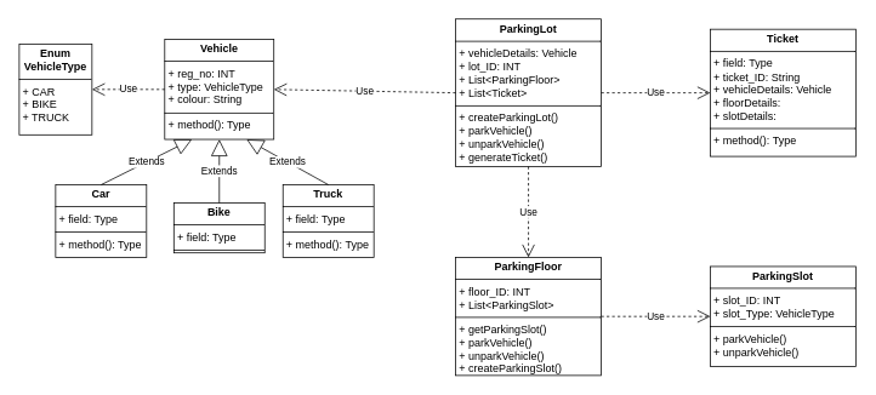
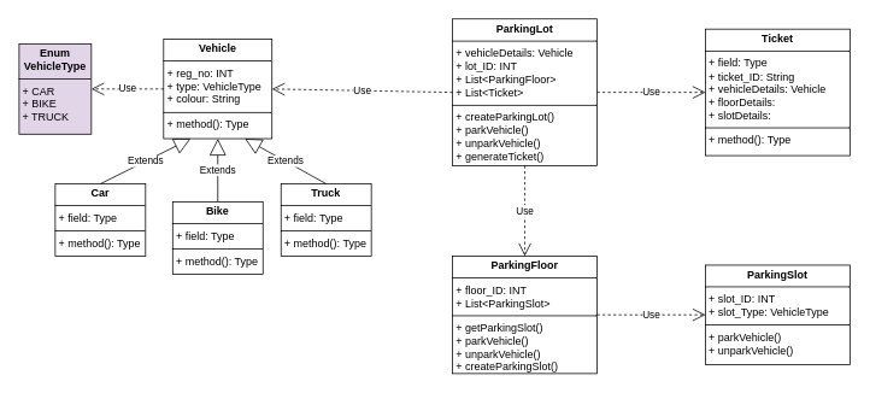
  <mxCell id="0" />
  <mxCell id="1" parent="0" />
  <mxCell id="2" value="" style="group" vertex="1" connectable="0" parent="1"><mxGeometry x="60" y="43" width="430" height="260" as="geometry" /></mxCell>
  <mxCell id="3" value="&lt;p style=&quot;margin:0px;margin-top:4px;text-align:center;&quot;&gt;&lt;b&gt;Vehicle&lt;/b&gt;&lt;/p&gt;&lt;hr size=&quot;1&quot; style=&quot;border-style:solid;&quot;&gt;&lt;p style=&quot;margin:0px;margin-left:4px;&quot;&gt;&lt;span style=&quot;background-color: transparent; color: light-dark(rgb(0, 0, 0), rgb(255, 255, 255));&quot;&gt;+ reg_no: INT&lt;/span&gt;&lt;/p&gt;&lt;p style=&quot;margin:0px;margin-left:4px;&quot;&gt;+ type: VehicleType&lt;/p&gt;&lt;p style=&quot;margin:0px;margin-left:4px;&quot;&gt;+ colour: String&lt;/p&gt;&lt;hr size=&quot;1&quot; style=&quot;border-style:solid;&quot;&gt;&lt;p style=&quot;margin:0px;margin-left:4px;&quot;&gt;+ method(): Type&lt;/p&gt;" style="verticalAlign=top;align=left;overflow=fill;html=1;whiteSpace=wrap;" vertex="1" parent="2"><mxGeometry x="120" width="120" height="110" as="geometry" /></mxCell>
  <mxCell id="4" value="&lt;p style=&quot;margin:0px;margin-top:4px;text-align:center;&quot;&gt;&lt;b&gt;Car&lt;/b&gt;&lt;/p&gt;&lt;hr size=&quot;1&quot; style=&quot;border-style:solid;&quot;&gt;&lt;p style=&quot;margin:0px;margin-left:4px;&quot;&gt;+ field: Type&lt;/p&gt;&lt;hr size=&quot;1&quot; style=&quot;border-style:solid;&quot;&gt;&lt;p style=&quot;margin:0px;margin-left:4px;&quot;&gt;+ method(): Type&lt;/p&gt;" style="verticalAlign=top;align=left;overflow=fill;html=1;whiteSpace=wrap;" vertex="1" parent="2"><mxGeometry y="160" width="100" height="80" as="geometry" /></mxCell>
- <mxCell id="5" value="&lt;p style=&quot;margin:0px;margin-top:4px;text-align:center;&quot;&gt;&lt;b&gt;Bike&lt;/b&gt;&lt;/p&gt;&lt;hr size=&quot;1&quot; style=&quot;border-style:solid;&quot;&gt;&lt;p style=&quot;margin:0px;margin-left:4px;&quot;&gt;+ field: Type&lt;/p&gt;&lt;hr size=&quot;1&quot; style=&quot;border-style:solid;&quot;&gt;&lt;p style=&quot;margin:0px;margin-left:4px;&quot;&gt;+ method(): Type&lt;/p&gt;" style="verticalAlign=top;align=left;overflow=fill;html=1;whiteSpace=wrap;" vertex="1" parent="2"><mxGeometry x="130" y="180" width="100" height="55" as="geometry" /></mxCell>
+ <mxCell id="5" value="&lt;p style=&quot;margin:0px;margin-top:4px;text-align:center;&quot;&gt;&lt;b&gt;Bike&lt;/b&gt;&lt;/p&gt;&lt;hr size=&quot;1&quot; style=&quot;border-style:solid;&quot;&gt;&lt;p style=&quot;margin:0px;margin-left:4px;&quot;&gt;+ field: Type&lt;/p&gt;&lt;hr size=&quot;1&quot; style=&quot;border-style:solid;&quot;&gt;&lt;p style=&quot;margin:0px;margin-left:4px;&quot;&gt;+ method(): Type&lt;/p&gt;" style="verticalAlign=top;align=left;overflow=fill;html=1;whiteSpace=wrap;" vertex="1" parent="2"><mxGeometry x="130" y="180" width="100" height="80" as="geometry" /></mxCell>
  <mxCell id="6" value="&lt;p style=&quot;margin:0px;margin-top:4px;text-align:center;&quot;&gt;&lt;b&gt;Truck&lt;/b&gt;&lt;/p&gt;&lt;hr size=&quot;1&quot; style=&quot;border-style:solid;&quot;&gt;&lt;p style=&quot;margin:0px;margin-left:4px;&quot;&gt;+ field: Type&lt;/p&gt;&lt;hr size=&quot;1&quot; style=&quot;border-style:solid;&quot;&gt;&lt;p style=&quot;margin:0px;margin-left:4px;&quot;&gt;+ method(): Type&lt;/p&gt;" style="verticalAlign=top;align=left;overflow=fill;html=1;whiteSpace=wrap;" vertex="1" parent="2"><mxGeometry x="250" y="160" width="100" height="80" as="geometry" /></mxCell>
- <mxCell id="7" value="&lt;p style=&quot;margin:0px;margin-top:4px;text-align:center;&quot;&gt;&lt;b&gt;Enum VehicleType&lt;/b&gt;&lt;/p&gt;&lt;hr size=&quot;1&quot; style=&quot;border-style:solid;&quot;&gt;&lt;p style=&quot;margin:0px;margin-left:4px;&quot;&gt;&lt;span style=&quot;background-color: transparent; color: light-dark(rgb(0, 0, 0), rgb(255, 255, 255));&quot;&gt;+ CAR&lt;/span&gt;&lt;/p&gt;&lt;p style=&quot;margin:0px;margin-left:4px;&quot;&gt;+ BIKE&lt;/p&gt;&lt;p style=&quot;margin:0px;margin-left:4px;&quot;&gt;+ TRUCK&lt;/p&gt;" style="verticalAlign=top;align=left;overflow=fill;html=1;whiteSpace=wrap;" vertex="1" parent="2"><mxGeometry x="-40" y="5" width="80" height="100" as="geometry" /></mxCell>
+ <mxCell id="7" value="&lt;p style=&quot;margin:0px;margin-top:4px;text-align:center;&quot;&gt;&lt;b&gt;Enum VehicleType&lt;/b&gt;&lt;/p&gt;&lt;hr size=&quot;1&quot; style=&quot;border-style:solid;&quot;&gt;&lt;p style=&quot;margin:0px;margin-left:4px;&quot;&gt;&lt;span style=&quot;background-color: transparent; color: light-dark(rgb(0, 0, 0), rgb(255, 255, 255));&quot;&gt;+ CAR&lt;/span&gt;&lt;/p&gt;&lt;p style=&quot;margin:0px;margin-left:4px;&quot;&gt;+ BIKE&lt;/p&gt;&lt;p style=&quot;margin:0px;margin-left:4px;&quot;&gt;+ TRUCK&lt;/p&gt;" style="verticalAlign=top;align=left;overflow=fill;html=1;whiteSpace=wrap;fillColor=#e1d5e7;" vertex="1" parent="2"><mxGeometry x="-40" y="5" width="80" height="100" as="geometry" /></mxCell>
  <mxCell id="8" value="Extends" style="endArrow=block;endSize=16;endFill=0;html=1;rounded=0;exitX=0.5;exitY=0;exitDx=0;exitDy=0;entryX=0.25;entryY=1;entryDx=0;entryDy=0;" edge="1" parent="2" source="4" target="3"><mxGeometry width="160" relative="1" as="geometry"><mxPoint x="130" y="310" as="sourcePoint" /><mxPoint x="290" y="310" as="targetPoint" /></mxGeometry></mxCell>
  <mxCell id="9" value="Extends" style="endArrow=block;endSize=16;endFill=0;html=1;rounded=0;exitX=0.5;exitY=0;exitDx=0;exitDy=0;entryX=0.5;entryY=1;entryDx=0;entryDy=0;" edge="1" parent="2" source="5" target="3"><mxGeometry width="160" relative="1" as="geometry"><mxPoint x="150" y="300" as="sourcePoint" /><mxPoint x="310" y="300" as="targetPoint" /></mxGeometry></mxCell>
  <mxCell id="10" value="Extends" style="endArrow=block;endSize=16;endFill=0;html=1;rounded=0;exitX=0.5;exitY=0;exitDx=0;exitDy=0;entryX=0.75;entryY=1;entryDx=0;entryDy=0;" edge="1" parent="2" source="6" target="3"><mxGeometry width="160" relative="1" as="geometry"><mxPoint x="290" y="300" as="sourcePoint" /><mxPoint x="450" y="300" as="targetPoint" /></mxGeometry></mxCell>
  <mxCell id="11" value="Use" style="endArrow=open;endSize=12;dashed=1;html=1;rounded=0;exitX=0;exitY=0.5;exitDx=0;exitDy=0;entryX=1;entryY=0.5;entryDx=0;entryDy=0;" edge="1" parent="2" source="3" target="7"><mxGeometry width="160" relative="1" as="geometry"><mxPoint x="120" y="63" as="sourcePoint" /><mxPoint x="40" y="61" as="targetPoint" /></mxGeometry></mxCell>
  <mxCell id="12" value="&lt;p style=&quot;margin:0px;margin-top:4px;text-align:center;&quot;&gt;&lt;b&gt;ParkingSlot&lt;/b&gt;&lt;/p&gt;&lt;hr size=&quot;1&quot; style=&quot;border-style:solid;&quot;&gt;&lt;p style=&quot;margin:0px;margin-left:4px;&quot;&gt;&lt;span style=&quot;background-color: transparent; color: light-dark(rgb(0, 0, 0), rgb(255, 255, 255));&quot;&gt;+ slot_ID: INT&lt;/span&gt;&lt;/p&gt;&lt;p style=&quot;margin:0px;margin-left:4px;&quot;&gt;+ slot_Type: VehicleType&lt;/p&gt;&lt;hr size=&quot;1&quot; style=&quot;border-style:solid;&quot;&gt;&lt;p style=&quot;margin:0px;margin-left:4px;&quot;&gt;+ parkVehicle()&lt;/p&gt;&lt;p style=&quot;margin:0px;margin-left:4px;&quot;&gt;+ unparkVehicle()&lt;/p&gt;" style="verticalAlign=top;align=left;overflow=fill;html=1;whiteSpace=wrap;" vertex="1" parent="1"><mxGeometry x="780" y="293" width="160" height="110" as="geometry" /></mxCell>
  <mxCell id="13" value="&lt;p style=&quot;margin:0px;margin-top:4px;text-align:center;&quot;&gt;&lt;b&gt;ParkingFloor&lt;/b&gt;&lt;/p&gt;&lt;hr size=&quot;1&quot; style=&quot;border-style:solid;&quot;&gt;&lt;p style=&quot;margin:0px;margin-left:4px;&quot;&gt;&lt;span style=&quot;background-color: transparent; color: light-dark(rgb(0, 0, 0), rgb(255, 255, 255));&quot;&gt;+ floor_ID: INT&lt;/span&gt;&lt;/p&gt;&lt;p style=&quot;margin:0px;margin-left:4px;&quot;&gt;+&amp;nbsp;&lt;span style=&quot;background-color: transparent; color: light-dark(rgb(0, 0, 0), rgb(255, 255, 255));&quot;&gt;List&amp;lt;ParkingSlot&amp;gt;&lt;/span&gt;&lt;/p&gt;&lt;hr size=&quot;1&quot; style=&quot;border-style:solid;&quot;&gt;&lt;p style=&quot;margin:0px;margin-left:4px;&quot;&gt;+ getParkingSlot()&lt;/p&gt;&lt;p style=&quot;margin:0px;margin-left:4px;&quot;&gt;+ parkVehicle()&lt;/p&gt;&lt;p style=&quot;margin:0px;margin-left:4px;&quot;&gt;+ unparkVehicle()&lt;/p&gt;&lt;p style=&quot;margin:0px;margin-left:4px;&quot;&gt;+ createParkingSlot()&lt;/p&gt;" style="verticalAlign=top;align=left;overflow=fill;html=1;whiteSpace=wrap;" vertex="1" parent="1"><mxGeometry x="500" y="283" width="160" height="130" as="geometry" /></mxCell>
  <mxCell id="14" value="Use" style="endArrow=open;endSize=12;dashed=1;html=1;rounded=0;exitX=1;exitY=0.5;exitDx=0;exitDy=0;entryX=0;entryY=0.5;entryDx=0;entryDy=0;" edge="1" parent="1" source="13" target="12"><mxGeometry width="160" relative="1" as="geometry"><mxPoint x="830" y="348" as="sourcePoint" /><mxPoint x="950" y="453" as="targetPoint" /></mxGeometry></mxCell>
  <mxCell id="15" value="&lt;p style=&quot;margin:0px;margin-top:4px;text-align:center;&quot;&gt;&lt;b&gt;ParkingLot&lt;/b&gt;&lt;/p&gt;&lt;hr size=&quot;1&quot; style=&quot;border-style:solid;&quot;&gt;&lt;p style=&quot;margin:0px;margin-left:4px;&quot;&gt;+ vehicleDetails: Vehicle&lt;/p&gt;&lt;p style=&quot;margin:0px;margin-left:4px;&quot;&gt;+ lot_ID: INT&lt;/p&gt;&lt;p style=&quot;margin:0px;margin-left:4px;&quot;&gt;+ List&amp;lt;ParkingFloor&amp;gt;&lt;/p&gt;&lt;p style=&quot;margin:0px;margin-left:4px;&quot;&gt;+ List&amp;lt;Ticket&amp;gt;&lt;/p&gt;&lt;hr size=&quot;1&quot; style=&quot;border-style:solid;&quot;&gt;&lt;p style=&quot;margin:0px;margin-left:4px;&quot;&gt;+ createParkingLot()&lt;/p&gt;&lt;p style=&quot;margin:0px;margin-left:4px;&quot;&gt;+ parkVehicle()&lt;/p&gt;&lt;p style=&quot;margin:0px;margin-left:4px;&quot;&gt;+ unparkVehicle()&lt;/p&gt;&lt;p style=&quot;margin:0px;margin-left:4px;&quot;&gt;+ generateTicket()&lt;/p&gt;" style="verticalAlign=top;align=left;overflow=fill;html=1;whiteSpace=wrap;" vertex="1" parent="1"><mxGeometry x="500" y="20.5" width="160" height="162.5" as="geometry" /></mxCell>
  <mxCell id="16" value="Use" style="endArrow=open;endSize=12;dashed=1;html=1;rounded=0;entryX=1;entryY=0.5;entryDx=0;entryDy=0;exitX=0;exitY=0.5;exitDx=0;exitDy=0;" edge="1" parent="1" source="15" target="3"><mxGeometry width="160" relative="1" as="geometry"><mxPoint x="370" y="33" as="sourcePoint" /><mxPoint x="530" y="33" as="targetPoint" /></mxGeometry></mxCell>
  <mxCell id="17" value="Use" style="endArrow=open;endSize=12;dashed=1;html=1;rounded=0;entryX=0.5;entryY=0;entryDx=0;entryDy=0;exitX=0.5;exitY=1;exitDx=0;exitDy=0;" edge="1" parent="1" source="15" target="13"><mxGeometry width="160" relative="1" as="geometry"><mxPoint x="580" y="196" as="sourcePoint" /><mxPoint x="770" y="253" as="targetPoint" /></mxGeometry></mxCell>
  <mxCell id="18" value="&lt;p style=&quot;margin:0px;margin-top:4px;text-align:center;&quot;&gt;&lt;b&gt;Ticket&lt;/b&gt;&lt;/p&gt;&lt;hr size=&quot;1&quot; style=&quot;border-style:solid;&quot;&gt;&lt;p style=&quot;margin:0px;margin-left:4px;&quot;&gt;+ field: Type&lt;/p&gt;&lt;p style=&quot;margin:0px;margin-left:4px;&quot;&gt;+ ticket_ID: String&lt;/p&gt;&lt;p style=&quot;margin:0px;margin-left:4px;&quot;&gt;+ vehicleDetails: Vehicle&lt;/p&gt;&lt;p style=&quot;margin:0px;margin-left:4px;&quot;&gt;+ floorDetails:&lt;/p&gt;&lt;p style=&quot;margin:0px;margin-left:4px;&quot;&gt;+ slotDetails:&lt;/p&gt;&lt;hr size=&quot;1&quot; style=&quot;border-style:solid;&quot;&gt;&lt;p style=&quot;margin:0px;margin-left:4px;&quot;&gt;+ method(): Type&lt;/p&gt;" style="verticalAlign=top;align=left;overflow=fill;html=1;whiteSpace=wrap;" vertex="1" parent="1"><mxGeometry x="780" y="31.75" width="160" height="140" as="geometry" /></mxCell>
  <mxCell id="19" value="Use" style="endArrow=open;endSize=12;dashed=1;html=1;rounded=0;exitX=1;exitY=0.5;exitDx=0;exitDy=0;" edge="1" parent="1" source="15" target="18"><mxGeometry width="160" relative="1" as="geometry"><mxPoint x="680" y="203" as="sourcePoint" /><mxPoint x="840" y="203" as="targetPoint" /></mxGeometry></mxCell>
